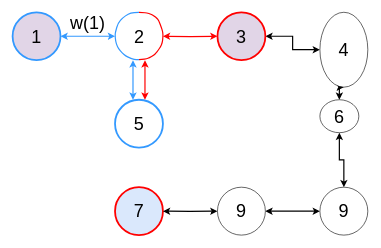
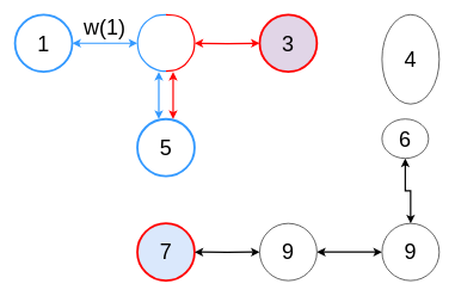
  <mxCell id="0" />
  <mxCell id="1" parent="0" />
  <mxCell id="2" style="edgeStyle=orthogonalEdgeStyle;rounded=0;orthogonalLoop=1;jettySize=auto;html=1;exitX=1;exitY=0.5;exitDx=0;exitDy=0;entryX=0;entryY=0.5;entryDx=0;entryDy=0;startArrow=classic;startFill=1;strokeWidth=2;fontSize=30;strokeColor=#3399FF;" edge="1" parent="1" source="4"><mxGeometry relative="1" as="geometry"><mxPoint x="191" y="60" as="targetPoint" /></mxGeometry></mxCell>
  <mxCell id="3" value="&lt;div&gt;w(1)&lt;/div&gt;" style="edgeLabel;html=1;align=center;verticalAlign=middle;resizable=0;points=[];fontSize=30;" vertex="1" connectable="0" parent="2"><mxGeometry x="-0.055" y="2" relative="1" as="geometry"><mxPoint x="1" y="-21" as="offset" /></mxGeometry></mxCell>
- <mxCell id="4" value="1" style="ellipse;whiteSpace=wrap;html=1;aspect=fixed;fontSize=30;strokeColor=#3399FF;strokeWidth=3;fillColor=#e1d5e7;" vertex="1" parent="1"><mxGeometry x="20" y="20" width="80" height="80" as="geometry" /></mxCell>
+ <mxCell id="4" value="1" style="ellipse;whiteSpace=wrap;html=1;aspect=fixed;fontSize=30;strokeColor=#3399FF;strokeWidth=3;" vertex="1" parent="1"><mxGeometry x="20" y="20" width="80" height="80" as="geometry" /></mxCell>
  <mxCell id="5" style="edgeStyle=orthogonalEdgeStyle;rounded=0;orthogonalLoop=1;jettySize=auto;html=1;exitX=1;exitY=0.5;exitDx=0;exitDy=0;entryX=0;entryY=0.5;entryDx=0;entryDy=0;startArrow=classic;startFill=1;strokeWidth=2;fontSize=30;strokeColor=#FF0000;" edge="1" parent="1" target="7"><mxGeometry relative="1" as="geometry"><mxPoint x="271" y="60" as="sourcePoint" /></mxGeometry></mxCell>
- <mxCell id="6" style="edgeStyle=orthogonalEdgeStyle;rounded=0;orthogonalLoop=1;jettySize=auto;html=1;exitX=1;exitY=0.5;exitDx=0;exitDy=0;entryX=0;entryY=0.5;entryDx=0;entryDy=0;startArrow=classic;startFill=1;strokeWidth=2;fontSize=30;" edge="1" parent="1" source="7" target="16"><mxGeometry relative="1" as="geometry" /></mxCell>
  <mxCell id="7" value="3" style="ellipse;whiteSpace=wrap;html=1;aspect=fixed;fontSize=30;strokeColor=#FF0000;strokeWidth=3;fillColor=#e1d5e7;" vertex="1" parent="1"><mxGeometry x="362" y="20" width="80" height="80" as="geometry" /></mxCell>
  <mxCell id="8" value="5" style="ellipse;whiteSpace=wrap;html=1;aspect=fixed;fontSize=30;strokeColor=#3399FF;strokeWidth=3;" vertex="1" parent="1"><mxGeometry x="191" y="166" width="80" height="80" as="geometry" /></mxCell>
  <mxCell id="9" value="7" style="ellipse;whiteSpace=wrap;html=1;aspect=fixed;fontSize=30;strokeColor=#FF0000;strokeWidth=3;fillColor=#dae8fc;" vertex="1" parent="1"><mxGeometry x="191" y="312" width="80" height="80" as="geometry" /></mxCell>
  <mxCell id="10" style="edgeStyle=orthogonalEdgeStyle;rounded=0;orthogonalLoop=1;jettySize=auto;html=1;exitX=0;exitY=0.5;exitDx=0;exitDy=0;entryX=1;entryY=0.5;entryDx=0;entryDy=0;startArrow=classic;startFill=1;strokeWidth=2;fontSize=30;" edge="1" parent="1" target="9"><mxGeometry relative="1" as="geometry"><mxPoint x="362" y="352" as="sourcePoint" /></mxGeometry></mxCell>
  <mxCell id="11" style="edgeStyle=orthogonalEdgeStyle;rounded=0;orthogonalLoop=1;jettySize=auto;html=1;exitX=0.5;exitY=1;exitDx=0;exitDy=0;entryX=0.5;entryY=0;entryDx=0;entryDy=0;startArrow=classic;startFill=1;strokeWidth=2;fontSize=30;" edge="1" parent="1" source="12" target="14"><mxGeometry relative="1" as="geometry" /></mxCell>
  <mxCell id="12" value="6" style="ellipse;whiteSpace=wrap;html=1;aspect=fixed;fontSize=30;" vertex="1" parent="1"><mxGeometry x="533" y="166" width="65" height="55" as="geometry" /></mxCell>
  <mxCell id="13" style="edgeStyle=orthogonalEdgeStyle;rounded=0;orthogonalLoop=1;jettySize=auto;html=1;exitX=0;exitY=0.5;exitDx=0;exitDy=0;entryX=1;entryY=0.5;entryDx=0;entryDy=0;startArrow=classic;startFill=1;strokeWidth=2;fontSize=30;" edge="1" parent="1" source="14" target="17"><mxGeometry relative="1" as="geometry" /></mxCell>
  <mxCell id="14" value="9" style="ellipse;whiteSpace=wrap;html=1;aspect=fixed;fontSize=30;" vertex="1" parent="1"><mxGeometry x="533" y="312" width="80" height="80" as="geometry" /></mxCell>
- <mxCell id="15" style="edgeStyle=orthogonalEdgeStyle;rounded=0;orthogonalLoop=1;jettySize=auto;html=1;exitX=0.5;exitY=1;exitDx=0;exitDy=0;entryX=0.5;entryY=0;entryDx=0;entryDy=0;startArrow=classic;startFill=1;strokeWidth=2;fontSize=30;" edge="1" parent="1" source="16" target="12"><mxGeometry relative="1" as="geometry" /></mxCell>
  <mxCell id="16" value="4" style="ellipse;whiteSpace=wrap;html=1;aspect=fixed;fontSize=30;" vertex="1" parent="1"><mxGeometry x="533" y="20" width="80" height="125" as="geometry" /></mxCell>
  <mxCell id="17" value="9" style="ellipse;whiteSpace=wrap;html=1;aspect=fixed;fontSize=30;" vertex="1" parent="1"><mxGeometry x="362" y="312" width="80" height="80" as="geometry" /></mxCell>
  <mxCell id="18" style="edgeStyle=orthogonalEdgeStyle;rounded=0;orthogonalLoop=1;jettySize=auto;html=1;exitX=0.5;exitY=1;exitDx=0;exitDy=0;entryX=0.5;entryY=0;entryDx=0;entryDy=0;startArrow=classic;startFill=1;strokeWidth=2;fontSize=30;strokeColor=#FF0000;" edge="1" parent="1"><mxGeometry relative="1" as="geometry"><mxPoint x="241" y="100" as="sourcePoint" /><mxPoint x="241" y="166" as="targetPoint" /></mxGeometry></mxCell>
  <mxCell id="19" style="edgeStyle=orthogonalEdgeStyle;rounded=0;orthogonalLoop=1;jettySize=auto;html=1;exitX=0.5;exitY=1;exitDx=0;exitDy=0;entryX=0.5;entryY=0;entryDx=0;entryDy=0;startArrow=classic;startFill=1;strokeWidth=2;fontSize=30;strokeColor=#3399FF;" edge="1" parent="1"><mxGeometry relative="1" as="geometry"><mxPoint x="221" y="100" as="sourcePoint" /><mxPoint x="221" y="166" as="targetPoint" /></mxGeometry></mxCell>
  <mxCell id="20" value="" style="curved=1;endArrow=none;html=1;rounded=0;fontSize=30;strokeColor=#3399FF;strokeWidth=2;exitX=0.5;exitY=1;exitDx=0;exitDy=0;endFill=0;" edge="1" parent="1"><mxGeometry width="50" height="50" relative="1" as="geometry"><mxPoint x="231" y="99" as="sourcePoint" /><mxPoint x="231" y="20" as="targetPoint" /><Array as="points"><mxPoint x="226" y="99" /><mxPoint x="220" y="98" /><mxPoint x="215" y="96" /><mxPoint x="209" y="93" /><mxPoint x="203" y="88" /><mxPoint x="197" y="81" /><mxPoint x="194" y="75" /><mxPoint x="192" y="68" /><mxPoint x="191" y="58" /><mxPoint x="192" y="52" /><mxPoint x="196" y="38" /><mxPoint x="204" y="29" /><mxPoint x="213" y="23" /><mxPoint x="222" y="20" /></Array></mxGeometry></mxCell>
  <mxCell id="21" value="" style="curved=1;endArrow=none;html=1;rounded=0;fontSize=30;strokeColor=#FF0000;strokeWidth=2;endFill=0;" edge="1" parent="1"><mxGeometry width="50" height="50" relative="1" as="geometry"><mxPoint x="231" y="99" as="sourcePoint" /><mxPoint x="231" y="20" as="targetPoint" /><Array as="points"><mxPoint x="236" y="99" /><mxPoint x="244" y="97.52" /><mxPoint x="248" y="96" /><mxPoint x="256" y="91.52" /><mxPoint x="259" y="88.52" /><mxPoint x="263" y="83.52" /><mxPoint x="267" y="77.52" /><mxPoint x="270" y="70.52" /><mxPoint x="271" y="61.52" /><mxPoint x="271" y="53.52" /><mxPoint x="268" y="44.52" /><mxPoint x="264" y="34" /><mxPoint x="261" y="30" /><mxPoint x="256" y="26" /><mxPoint x="251" y="23" /><mxPoint x="244" y="21" /><mxPoint x="238" y="20.52" /></Array></mxGeometry></mxCell>
- <mxCell id="22" value="2" style="text;html=1;align=center;verticalAlign=middle;resizable=0;points=[];autosize=1;strokeColor=none;fillColor=none;fontSize=30;" vertex="1" parent="1"><mxGeometry x="217.5" y="40" width="27" height="40" as="geometry" /></mxCell>
